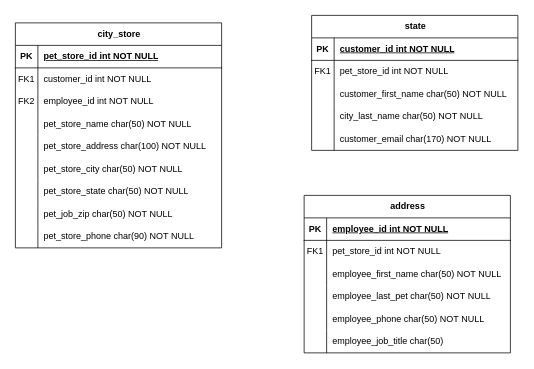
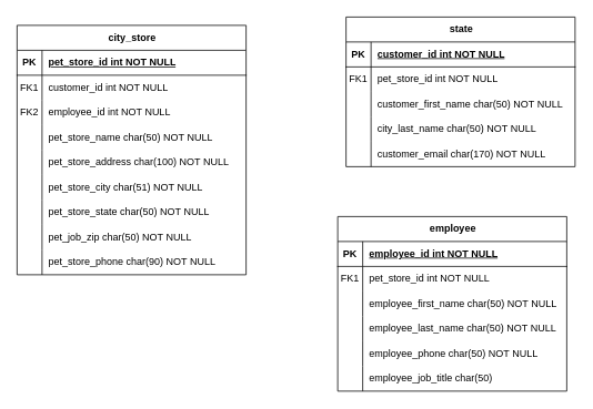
  <mxCell id="0" />
  <mxCell id="1" parent="0" />
  <mxCell id="2" value="city_store" style="shape=table;startSize=30;container=1;collapsible=1;childLayout=tableLayout;fixedRows=1;rowLines=0;fontStyle=1;align=center;resizeLast=1;html=1;" vertex="1" parent="1"><mxGeometry x="20" y="30" width="275" height="300" as="geometry" /></mxCell>
  <mxCell id="3" value="" style="shape=tableRow;horizontal=0;startSize=0;swimlaneHead=0;swimlaneBody=0;fillColor=none;collapsible=0;dropTarget=0;points=[[0,0.5],[1,0.5]];portConstraint=eastwest;top=0;left=0;right=0;bottom=1;" vertex="1" parent="2"><mxGeometry y="30" width="275" height="30" as="geometry" /></mxCell>
  <mxCell id="4" value="PK" style="shape=partialRectangle;connectable=0;fillColor=none;top=0;left=0;bottom=0;right=0;fontStyle=1;overflow=hidden;whiteSpace=wrap;html=1;" vertex="1" parent="3"><mxGeometry width="30" height="30" as="geometry"><mxRectangle width="30" height="30" as="alternateBounds" /></mxGeometry></mxCell>
  <mxCell id="5" value="&lt;span style=&quot;text-wrap-mode: nowrap;&quot;&gt;pet_store_id&amp;nbsp;int NOT NULL&lt;/span&gt;" style="shape=partialRectangle;connectable=0;fillColor=none;top=0;left=0;bottom=0;right=0;align=left;spacingLeft=6;fontStyle=5;overflow=hidden;whiteSpace=wrap;html=1;" vertex="1" parent="3"><mxGeometry x="30" width="245" height="30" as="geometry"><mxRectangle width="245" height="30" as="alternateBounds" /></mxGeometry></mxCell>
  <mxCell id="6" value="" style="shape=tableRow;horizontal=0;startSize=0;swimlaneHead=0;swimlaneBody=0;fillColor=none;collapsible=0;dropTarget=0;points=[[0,0.5],[1,0.5]];portConstraint=eastwest;top=0;left=0;right=0;bottom=0;" vertex="1" parent="2"><mxGeometry y="60" width="275" height="30" as="geometry" /></mxCell>
  <mxCell id="7" value="FK1" style="shape=partialRectangle;connectable=0;fillColor=none;top=0;left=0;bottom=0;right=0;editable=1;overflow=hidden;whiteSpace=wrap;html=1;" vertex="1" parent="6"><mxGeometry width="30" height="30" as="geometry"><mxRectangle width="30" height="30" as="alternateBounds" /></mxGeometry></mxCell>
  <mxCell id="8" value="&lt;span style=&quot;text-wrap-mode: nowrap;&quot;&gt;customer_id int NOT NULL&lt;/span&gt;" style="shape=partialRectangle;connectable=0;fillColor=none;top=0;left=0;bottom=0;right=0;align=left;spacingLeft=6;overflow=hidden;whiteSpace=wrap;html=1;" vertex="1" parent="6"><mxGeometry x="30" width="245" height="30" as="geometry"><mxRectangle width="245" height="30" as="alternateBounds" /></mxGeometry></mxCell>
  <mxCell id="9" value="" style="shape=tableRow;horizontal=0;startSize=0;swimlaneHead=0;swimlaneBody=0;fillColor=none;collapsible=0;dropTarget=0;points=[[0,0.5],[1,0.5]];portConstraint=eastwest;top=0;left=0;right=0;bottom=0;" vertex="1" parent="2"><mxGeometry y="90" width="275" height="30" as="geometry" /></mxCell>
  <mxCell id="10" value="FK2" style="shape=partialRectangle;connectable=0;fillColor=none;top=0;left=0;bottom=0;right=0;editable=1;overflow=hidden;whiteSpace=wrap;html=1;" vertex="1" parent="9"><mxGeometry width="30" height="30" as="geometry"><mxRectangle width="30" height="30" as="alternateBounds" /></mxGeometry></mxCell>
  <mxCell id="11" value="&lt;span style=&quot;text-wrap-mode: nowrap;&quot;&gt;employee_id int NOT NULL&lt;/span&gt;" style="shape=partialRectangle;connectable=0;fillColor=none;top=0;left=0;bottom=0;right=0;align=left;spacingLeft=6;overflow=hidden;whiteSpace=wrap;html=1;" vertex="1" parent="9"><mxGeometry x="30" width="245" height="30" as="geometry"><mxRectangle width="245" height="30" as="alternateBounds" /></mxGeometry></mxCell>
  <mxCell id="12" value="" style="shape=tableRow;horizontal=0;startSize=0;swimlaneHead=0;swimlaneBody=0;fillColor=none;collapsible=0;dropTarget=0;points=[[0,0.5],[1,0.5]];portConstraint=eastwest;top=0;left=0;right=0;bottom=0;" vertex="1" parent="2"><mxGeometry y="120" width="275" height="30" as="geometry" /></mxCell>
  <mxCell id="13" value="" style="shape=partialRectangle;connectable=0;fillColor=none;top=0;left=0;bottom=0;right=0;editable=1;overflow=hidden;whiteSpace=wrap;html=1;" vertex="1" parent="12"><mxGeometry width="30" height="30" as="geometry"><mxRectangle width="30" height="30" as="alternateBounds" /></mxGeometry></mxCell>
  <mxCell id="14" value="&lt;span style=&quot;text-wrap-mode: nowrap;&quot;&gt;pet_store_name char(50) NOT NULL&lt;/span&gt;" style="shape=partialRectangle;connectable=0;fillColor=none;top=0;left=0;bottom=0;right=0;align=left;spacingLeft=6;overflow=hidden;whiteSpace=wrap;html=1;" vertex="1" parent="12"><mxGeometry x="30" width="245" height="30" as="geometry"><mxRectangle width="245" height="30" as="alternateBounds" /></mxGeometry></mxCell>
  <mxCell id="15" value="" style="shape=tableRow;horizontal=0;startSize=0;swimlaneHead=0;swimlaneBody=0;fillColor=none;collapsible=0;dropTarget=0;points=[[0,0.5],[1,0.5]];portConstraint=eastwest;top=0;left=0;right=0;bottom=0;" vertex="1" parent="2"><mxGeometry y="150" width="275" height="30" as="geometry" /></mxCell>
  <mxCell id="16" value="" style="shape=partialRectangle;connectable=0;fillColor=none;top=0;left=0;bottom=0;right=0;editable=1;overflow=hidden;whiteSpace=wrap;html=1;" vertex="1" parent="15"><mxGeometry width="30" height="30" as="geometry"><mxRectangle width="30" height="30" as="alternateBounds" /></mxGeometry></mxCell>
  <mxCell id="17" value="&lt;span style=&quot;text-wrap-mode: nowrap;&quot;&gt;pet_store_address char(100) NOT NULL&lt;/span&gt;" style="shape=partialRectangle;connectable=0;fillColor=none;top=0;left=0;bottom=0;right=0;align=left;spacingLeft=6;overflow=hidden;whiteSpace=wrap;html=1;" vertex="1" parent="15"><mxGeometry x="30" width="245" height="30" as="geometry"><mxRectangle width="245" height="30" as="alternateBounds" /></mxGeometry></mxCell>
  <mxCell id="18" value="" style="shape=tableRow;horizontal=0;startSize=0;swimlaneHead=0;swimlaneBody=0;fillColor=none;collapsible=0;dropTarget=0;points=[[0,0.5],[1,0.5]];portConstraint=eastwest;top=0;left=0;right=0;bottom=0;" vertex="1" parent="2"><mxGeometry y="180" width="275" height="30" as="geometry" /></mxCell>
  <mxCell id="19" value="" style="shape=partialRectangle;connectable=0;fillColor=none;top=0;left=0;bottom=0;right=0;editable=1;overflow=hidden;whiteSpace=wrap;html=1;" vertex="1" parent="18"><mxGeometry width="30" height="30" as="geometry"><mxRectangle width="30" height="30" as="alternateBounds" /></mxGeometry></mxCell>
- <mxCell id="20" value="&lt;span style=&quot;text-wrap-mode: nowrap;&quot;&gt;pet_store_city char(50) NOT NULL&lt;/span&gt;" style="shape=partialRectangle;connectable=0;fillColor=none;top=0;left=0;bottom=0;right=0;align=left;spacingLeft=6;overflow=hidden;whiteSpace=wrap;html=1;" vertex="1" parent="18"><mxGeometry x="30" width="245" height="30" as="geometry"><mxRectangle width="245" height="30" as="alternateBounds" /></mxGeometry></mxCell>
+ <mxCell id="20" value="&lt;span style=&quot;text-wrap-mode: nowrap;&quot;&gt;pet_store_city char(51) NOT NULL&lt;/span&gt;" style="shape=partialRectangle;connectable=0;fillColor=none;top=0;left=0;bottom=0;right=0;align=left;spacingLeft=6;overflow=hidden;whiteSpace=wrap;html=1;" vertex="1" parent="18"><mxGeometry x="30" width="245" height="30" as="geometry"><mxRectangle width="245" height="30" as="alternateBounds" /></mxGeometry></mxCell>
  <mxCell id="21" value="" style="shape=tableRow;horizontal=0;startSize=0;swimlaneHead=0;swimlaneBody=0;fillColor=none;collapsible=0;dropTarget=0;points=[[0,0.5],[1,0.5]];portConstraint=eastwest;top=0;left=0;right=0;bottom=0;" vertex="1" parent="2"><mxGeometry y="210" width="275" height="30" as="geometry" /></mxCell>
  <mxCell id="22" value="" style="shape=partialRectangle;connectable=0;fillColor=none;top=0;left=0;bottom=0;right=0;editable=1;overflow=hidden;whiteSpace=wrap;html=1;" vertex="1" parent="21"><mxGeometry width="30" height="30" as="geometry"><mxRectangle width="30" height="30" as="alternateBounds" /></mxGeometry></mxCell>
  <mxCell id="23" value="&lt;span style=&quot;text-wrap-mode: nowrap;&quot;&gt;pet_store_state char(50) NOT NULL&lt;/span&gt;" style="shape=partialRectangle;connectable=0;fillColor=none;top=0;left=0;bottom=0;right=0;align=left;spacingLeft=6;overflow=hidden;whiteSpace=wrap;html=1;" vertex="1" parent="21"><mxGeometry x="30" width="245" height="30" as="geometry"><mxRectangle width="245" height="30" as="alternateBounds" /></mxGeometry></mxCell>
  <mxCell id="24" value="" style="shape=tableRow;horizontal=0;startSize=0;swimlaneHead=0;swimlaneBody=0;fillColor=none;collapsible=0;dropTarget=0;points=[[0,0.5],[1,0.5]];portConstraint=eastwest;top=0;left=0;right=0;bottom=0;" vertex="1" parent="2"><mxGeometry y="240" width="275" height="30" as="geometry" /></mxCell>
  <mxCell id="25" value="" style="shape=partialRectangle;connectable=0;fillColor=none;top=0;left=0;bottom=0;right=0;editable=1;overflow=hidden;whiteSpace=wrap;html=1;" vertex="1" parent="24"><mxGeometry width="30" height="30" as="geometry"><mxRectangle width="30" height="30" as="alternateBounds" /></mxGeometry></mxCell>
  <mxCell id="26" value="&lt;span style=&quot;text-wrap-mode: nowrap;&quot;&gt;pet_job_zip char(50) NOT NULL&lt;/span&gt;" style="shape=partialRectangle;connectable=0;fillColor=none;top=0;left=0;bottom=0;right=0;align=left;spacingLeft=6;overflow=hidden;whiteSpace=wrap;html=1;" vertex="1" parent="24"><mxGeometry x="30" width="245" height="30" as="geometry"><mxRectangle width="245" height="30" as="alternateBounds" /></mxGeometry></mxCell>
  <mxCell id="27" value="" style="shape=tableRow;horizontal=0;startSize=0;swimlaneHead=0;swimlaneBody=0;fillColor=none;collapsible=0;dropTarget=0;points=[[0,0.5],[1,0.5]];portConstraint=eastwest;top=0;left=0;right=0;bottom=0;" vertex="1" parent="2"><mxGeometry y="270" width="275" height="30" as="geometry" /></mxCell>
  <mxCell id="28" value="" style="shape=partialRectangle;connectable=0;fillColor=none;top=0;left=0;bottom=0;right=0;editable=1;overflow=hidden;whiteSpace=wrap;html=1;" vertex="1" parent="27"><mxGeometry width="30" height="30" as="geometry"><mxRectangle width="30" height="30" as="alternateBounds" /></mxGeometry></mxCell>
  <mxCell id="29" value="&lt;span style=&quot;text-wrap-mode: nowrap;&quot;&gt;pet_store_phone char(90) NOT NULL&lt;/span&gt;" style="shape=partialRectangle;connectable=0;fillColor=none;top=0;left=0;bottom=0;right=0;align=left;spacingLeft=6;overflow=hidden;whiteSpace=wrap;html=1;" vertex="1" parent="27"><mxGeometry x="30" width="245" height="30" as="geometry"><mxRectangle width="245" height="30" as="alternateBounds" /></mxGeometry></mxCell>
- <mxCell id="30" value="address" style="shape=table;startSize=30;container=1;collapsible=1;childLayout=tableLayout;fixedRows=1;rowLines=0;fontStyle=1;align=center;resizeLast=1;html=1;" vertex="1" parent="1"><mxGeometry x="405" y="260" width="275" height="210" as="geometry" /></mxCell>
+ <mxCell id="30" value="employee" style="shape=table;startSize=30;container=1;collapsible=1;childLayout=tableLayout;fixedRows=1;rowLines=0;fontStyle=1;align=center;resizeLast=1;html=1;" vertex="1" parent="1"><mxGeometry x="405" y="260" width="275" height="210" as="geometry" /></mxCell>
  <mxCell id="31" value="" style="shape=tableRow;horizontal=0;startSize=0;swimlaneHead=0;swimlaneBody=0;fillColor=none;collapsible=0;dropTarget=0;points=[[0,0.5],[1,0.5]];portConstraint=eastwest;top=0;left=0;right=0;bottom=1;" vertex="1" parent="30"><mxGeometry y="30" width="275" height="30" as="geometry" /></mxCell>
  <mxCell id="32" value="PK" style="shape=partialRectangle;connectable=0;fillColor=none;top=0;left=0;bottom=0;right=0;fontStyle=1;overflow=hidden;whiteSpace=wrap;html=1;" vertex="1" parent="31"><mxGeometry width="30" height="30" as="geometry"><mxRectangle width="30" height="30" as="alternateBounds" /></mxGeometry></mxCell>
  <mxCell id="33" value="&lt;span style=&quot;text-wrap-mode: nowrap;&quot;&gt;employee_id&amp;nbsp;int NOT NULL&lt;/span&gt;" style="shape=partialRectangle;connectable=0;fillColor=none;top=0;left=0;bottom=0;right=0;align=left;spacingLeft=6;fontStyle=5;overflow=hidden;whiteSpace=wrap;html=1;" vertex="1" parent="31"><mxGeometry x="30" width="245" height="30" as="geometry"><mxRectangle width="245" height="30" as="alternateBounds" /></mxGeometry></mxCell>
  <mxCell id="34" value="" style="shape=tableRow;horizontal=0;startSize=0;swimlaneHead=0;swimlaneBody=0;fillColor=none;collapsible=0;dropTarget=0;points=[[0,0.5],[1,0.5]];portConstraint=eastwest;top=0;left=0;right=0;bottom=0;" vertex="1" parent="30"><mxGeometry y="60" width="275" height="30" as="geometry" /></mxCell>
  <mxCell id="35" value="FK1" style="shape=partialRectangle;connectable=0;fillColor=none;top=0;left=0;bottom=0;right=0;editable=1;overflow=hidden;whiteSpace=wrap;html=1;" vertex="1" parent="34"><mxGeometry width="30" height="30" as="geometry"><mxRectangle width="30" height="30" as="alternateBounds" /></mxGeometry></mxCell>
  <mxCell id="36" value="&lt;span style=&quot;text-wrap-mode: nowrap;&quot;&gt;pet_store_id int NOT NULL&lt;/span&gt;" style="shape=partialRectangle;connectable=0;fillColor=none;top=0;left=0;bottom=0;right=0;align=left;spacingLeft=6;overflow=hidden;whiteSpace=wrap;html=1;" vertex="1" parent="34"><mxGeometry x="30" width="245" height="30" as="geometry"><mxRectangle width="245" height="30" as="alternateBounds" /></mxGeometry></mxCell>
  <mxCell id="37" value="" style="shape=tableRow;horizontal=0;startSize=0;swimlaneHead=0;swimlaneBody=0;fillColor=none;collapsible=0;dropTarget=0;points=[[0,0.5],[1,0.5]];portConstraint=eastwest;top=0;left=0;right=0;bottom=0;" vertex="1" parent="30"><mxGeometry y="90" width="275" height="30" as="geometry" /></mxCell>
  <mxCell id="38" value="" style="shape=partialRectangle;connectable=0;fillColor=none;top=0;left=0;bottom=0;right=0;editable=1;overflow=hidden;whiteSpace=wrap;html=1;" vertex="1" parent="37"><mxGeometry width="30" height="30" as="geometry"><mxRectangle width="30" height="30" as="alternateBounds" /></mxGeometry></mxCell>
  <mxCell id="39" value="&lt;span style=&quot;text-wrap-mode: nowrap;&quot;&gt;employee_first_name char(50) NOT NULL&lt;/span&gt;" style="shape=partialRectangle;connectable=0;fillColor=none;top=0;left=0;bottom=0;right=0;align=left;spacingLeft=6;overflow=hidden;whiteSpace=wrap;html=1;" vertex="1" parent="37"><mxGeometry x="30" width="245" height="30" as="geometry"><mxRectangle width="245" height="30" as="alternateBounds" /></mxGeometry></mxCell>
  <mxCell id="40" value="" style="shape=tableRow;horizontal=0;startSize=0;swimlaneHead=0;swimlaneBody=0;fillColor=none;collapsible=0;dropTarget=0;points=[[0,0.5],[1,0.5]];portConstraint=eastwest;top=0;left=0;right=0;bottom=0;" vertex="1" parent="30"><mxGeometry y="120" width="275" height="30" as="geometry" /></mxCell>
  <mxCell id="41" value="" style="shape=partialRectangle;connectable=0;fillColor=none;top=0;left=0;bottom=0;right=0;editable=1;overflow=hidden;whiteSpace=wrap;html=1;" vertex="1" parent="40"><mxGeometry width="30" height="30" as="geometry"><mxRectangle width="30" height="30" as="alternateBounds" /></mxGeometry></mxCell>
- <mxCell id="42" value="&lt;span style=&quot;text-wrap-mode: nowrap;&quot;&gt;employee_last_pet char(50) NOT NULL&lt;/span&gt;" style="shape=partialRectangle;connectable=0;fillColor=none;top=0;left=0;bottom=0;right=0;align=left;spacingLeft=6;overflow=hidden;whiteSpace=wrap;html=1;" vertex="1" parent="40"><mxGeometry x="30" width="245" height="30" as="geometry"><mxRectangle width="245" height="30" as="alternateBounds" /></mxGeometry></mxCell>
+ <mxCell id="42" value="&lt;span style=&quot;text-wrap-mode: nowrap;&quot;&gt;employee_last_name char(50) NOT NULL&lt;/span&gt;" style="shape=partialRectangle;connectable=0;fillColor=none;top=0;left=0;bottom=0;right=0;align=left;spacingLeft=6;overflow=hidden;whiteSpace=wrap;html=1;" vertex="1" parent="40"><mxGeometry x="30" width="245" height="30" as="geometry"><mxRectangle width="245" height="30" as="alternateBounds" /></mxGeometry></mxCell>
  <mxCell id="43" value="" style="shape=tableRow;horizontal=0;startSize=0;swimlaneHead=0;swimlaneBody=0;fillColor=none;collapsible=0;dropTarget=0;points=[[0,0.5],[1,0.5]];portConstraint=eastwest;top=0;left=0;right=0;bottom=0;" vertex="1" parent="30"><mxGeometry y="150" width="275" height="30" as="geometry" /></mxCell>
  <mxCell id="44" value="" style="shape=partialRectangle;connectable=0;fillColor=none;top=0;left=0;bottom=0;right=0;editable=1;overflow=hidden;whiteSpace=wrap;html=1;" vertex="1" parent="43"><mxGeometry width="30" height="30" as="geometry"><mxRectangle width="30" height="30" as="alternateBounds" /></mxGeometry></mxCell>
  <mxCell id="45" value="&lt;span style=&quot;text-wrap-mode: nowrap;&quot;&gt;employee_phone char(50) NOT NULL&lt;/span&gt;" style="shape=partialRectangle;connectable=0;fillColor=none;top=0;left=0;bottom=0;right=0;align=left;spacingLeft=6;overflow=hidden;whiteSpace=wrap;html=1;" vertex="1" parent="43"><mxGeometry x="30" width="245" height="30" as="geometry"><mxRectangle width="245" height="30" as="alternateBounds" /></mxGeometry></mxCell>
  <mxCell id="46" value="" style="shape=tableRow;horizontal=0;startSize=0;swimlaneHead=0;swimlaneBody=0;fillColor=none;collapsible=0;dropTarget=0;points=[[0,0.5],[1,0.5]];portConstraint=eastwest;top=0;left=0;right=0;bottom=0;" vertex="1" parent="30"><mxGeometry y="180" width="275" height="30" as="geometry" /></mxCell>
  <mxCell id="47" value="" style="shape=partialRectangle;connectable=0;fillColor=none;top=0;left=0;bottom=0;right=0;editable=1;overflow=hidden;whiteSpace=wrap;html=1;" vertex="1" parent="46"><mxGeometry width="30" height="30" as="geometry"><mxRectangle width="30" height="30" as="alternateBounds" /></mxGeometry></mxCell>
  <mxCell id="48" value="&lt;span style=&quot;text-wrap-mode: nowrap;&quot;&gt;employee_job_title char(50)&lt;/span&gt;" style="shape=partialRectangle;connectable=0;fillColor=none;top=0;left=0;bottom=0;right=0;align=left;spacingLeft=6;overflow=hidden;whiteSpace=wrap;html=1;" vertex="1" parent="46"><mxGeometry x="30" width="245" height="30" as="geometry"><mxRectangle width="245" height="30" as="alternateBounds" /></mxGeometry></mxCell>
  <mxCell id="49" value="state" style="shape=table;startSize=30;container=1;collapsible=1;childLayout=tableLayout;fixedRows=1;rowLines=0;fontStyle=1;align=center;resizeLast=1;html=1;" vertex="1" parent="1"><mxGeometry x="415" y="20" width="275" height="180" as="geometry" /></mxCell>
  <mxCell id="50" value="" style="shape=tableRow;horizontal=0;startSize=0;swimlaneHead=0;swimlaneBody=0;fillColor=none;collapsible=0;dropTarget=0;points=[[0,0.5],[1,0.5]];portConstraint=eastwest;top=0;left=0;right=0;bottom=1;" vertex="1" parent="49"><mxGeometry y="30" width="275" height="30" as="geometry" /></mxCell>
  <mxCell id="51" value="PK" style="shape=partialRectangle;connectable=0;fillColor=none;top=0;left=0;bottom=0;right=0;fontStyle=1;overflow=hidden;whiteSpace=wrap;html=1;" vertex="1" parent="50"><mxGeometry width="30" height="30" as="geometry"><mxRectangle width="30" height="30" as="alternateBounds" /></mxGeometry></mxCell>
  <mxCell id="52" value="&lt;span style=&quot;text-wrap-mode: nowrap;&quot;&gt;customer_id&amp;nbsp;int NOT NULL&lt;/span&gt;" style="shape=partialRectangle;connectable=0;fillColor=none;top=0;left=0;bottom=0;right=0;align=left;spacingLeft=6;fontStyle=5;overflow=hidden;whiteSpace=wrap;html=1;" vertex="1" parent="50"><mxGeometry x="30" width="245" height="30" as="geometry"><mxRectangle width="245" height="30" as="alternateBounds" /></mxGeometry></mxCell>
  <mxCell id="53" value="" style="shape=tableRow;horizontal=0;startSize=0;swimlaneHead=0;swimlaneBody=0;fillColor=none;collapsible=0;dropTarget=0;points=[[0,0.5],[1,0.5]];portConstraint=eastwest;top=0;left=0;right=0;bottom=0;" vertex="1" parent="49"><mxGeometry y="60" width="275" height="30" as="geometry" /></mxCell>
  <mxCell id="54" value="FK1" style="shape=partialRectangle;connectable=0;fillColor=none;top=0;left=0;bottom=0;right=0;editable=1;overflow=hidden;whiteSpace=wrap;html=1;" vertex="1" parent="53"><mxGeometry width="30" height="30" as="geometry"><mxRectangle width="30" height="30" as="alternateBounds" /></mxGeometry></mxCell>
  <mxCell id="55" value="&lt;span style=&quot;text-wrap-mode: nowrap;&quot;&gt;pet_store_id int NOT NULL&lt;/span&gt;" style="shape=partialRectangle;connectable=0;fillColor=none;top=0;left=0;bottom=0;right=0;align=left;spacingLeft=6;overflow=hidden;whiteSpace=wrap;html=1;" vertex="1" parent="53"><mxGeometry x="30" width="245" height="30" as="geometry"><mxRectangle width="245" height="30" as="alternateBounds" /></mxGeometry></mxCell>
  <mxCell id="56" value="" style="shape=tableRow;horizontal=0;startSize=0;swimlaneHead=0;swimlaneBody=0;fillColor=none;collapsible=0;dropTarget=0;points=[[0,0.5],[1,0.5]];portConstraint=eastwest;top=0;left=0;right=0;bottom=0;" vertex="1" parent="49"><mxGeometry y="90" width="275" height="30" as="geometry" /></mxCell>
  <mxCell id="57" value="" style="shape=partialRectangle;connectable=0;fillColor=none;top=0;left=0;bottom=0;right=0;editable=1;overflow=hidden;whiteSpace=wrap;html=1;" vertex="1" parent="56"><mxGeometry width="30" height="30" as="geometry"><mxRectangle width="30" height="30" as="alternateBounds" /></mxGeometry></mxCell>
  <mxCell id="58" value="&lt;span style=&quot;text-wrap-mode: nowrap;&quot;&gt;customer_first_name char(50) NOT NULL&lt;/span&gt;" style="shape=partialRectangle;connectable=0;fillColor=none;top=0;left=0;bottom=0;right=0;align=left;spacingLeft=6;overflow=hidden;whiteSpace=wrap;html=1;" vertex="1" parent="56"><mxGeometry x="30" width="245" height="30" as="geometry"><mxRectangle width="245" height="30" as="alternateBounds" /></mxGeometry></mxCell>
  <mxCell id="59" value="" style="shape=tableRow;horizontal=0;startSize=0;swimlaneHead=0;swimlaneBody=0;fillColor=none;collapsible=0;dropTarget=0;points=[[0,0.5],[1,0.5]];portConstraint=eastwest;top=0;left=0;right=0;bottom=0;" vertex="1" parent="49"><mxGeometry y="120" width="275" height="30" as="geometry" /></mxCell>
  <mxCell id="60" value="" style="shape=partialRectangle;connectable=0;fillColor=none;top=0;left=0;bottom=0;right=0;editable=1;overflow=hidden;whiteSpace=wrap;html=1;" vertex="1" parent="59"><mxGeometry width="30" height="30" as="geometry"><mxRectangle width="30" height="30" as="alternateBounds" /></mxGeometry></mxCell>
  <mxCell id="61" value="&lt;span style=&quot;text-wrap-mode: nowrap;&quot;&gt;city&lt;/span&gt;&lt;span style=&quot;text-wrap-mode: nowrap;&quot;&gt;_last_name char(50) NOT NULL&lt;/span&gt;" style="shape=partialRectangle;connectable=0;fillColor=none;top=0;left=0;bottom=0;right=0;align=left;spacingLeft=6;overflow=hidden;whiteSpace=wrap;html=1;" vertex="1" parent="59"><mxGeometry x="30" width="245" height="30" as="geometry"><mxRectangle width="245" height="30" as="alternateBounds" /></mxGeometry></mxCell>
  <mxCell id="62" value="" style="shape=tableRow;horizontal=0;startSize=0;swimlaneHead=0;swimlaneBody=0;fillColor=none;collapsible=0;dropTarget=0;points=[[0,0.5],[1,0.5]];portConstraint=eastwest;top=0;left=0;right=0;bottom=0;" vertex="1" parent="49"><mxGeometry y="150" width="275" height="30" as="geometry" /></mxCell>
  <mxCell id="63" value="" style="shape=partialRectangle;connectable=0;fillColor=none;top=0;left=0;bottom=0;right=0;editable=1;overflow=hidden;whiteSpace=wrap;html=1;" vertex="1" parent="62"><mxGeometry width="30" height="30" as="geometry"><mxRectangle width="30" height="30" as="alternateBounds" /></mxGeometry></mxCell>
  <mxCell id="64" value="&lt;span style=&quot;text-wrap-mode: nowrap;&quot;&gt;customer_email&lt;/span&gt;&lt;span style=&quot;text-wrap-mode: nowrap;&quot;&gt;&amp;nbsp;char(170) NOT NULL&lt;/span&gt;" style="shape=partialRectangle;connectable=0;fillColor=none;top=0;left=0;bottom=0;right=0;align=left;spacingLeft=6;overflow=hidden;whiteSpace=wrap;html=1;" vertex="1" parent="62"><mxGeometry x="30" width="245" height="30" as="geometry"><mxRectangle width="245" height="30" as="alternateBounds" /></mxGeometry></mxCell>
